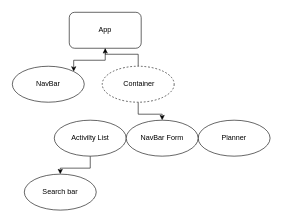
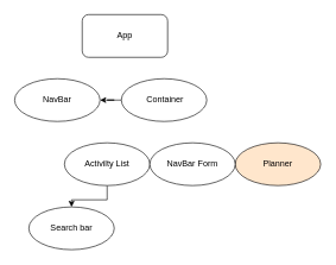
  <mxCell id="0" />
  <mxCell id="1" parent="0" />
- <mxCell id="2" style="edgeStyle=orthogonalEdgeStyle;rounded=0;orthogonalLoop=1;jettySize=auto;html=1;exitX=0.5;exitY=1;exitDx=0;exitDy=0;entryX=1;entryY=0;entryDx=0;entryDy=0;" edge="1" parent="1" source="3" target="4"><mxGeometry relative="1" as="geometry" /></mxCell>
  <mxCell id="3" value="App" style="rounded=1;whiteSpace=wrap;html=1;" vertex="1" parent="1"><mxGeometry x="115" y="20" width="120" height="60" as="geometry" /></mxCell>
  <mxCell id="4" value="NavBar" style="ellipse;whiteSpace=wrap;html=1;" vertex="1" parent="1"><mxGeometry x="20" y="110" width="120" height="60" as="geometry" /></mxCell>
- <mxCell id="5" value="" style="edgeStyle=orthogonalEdgeStyle;rounded=0;orthogonalLoop=1;jettySize=auto;html=1;" edge="1" parent="1" source="7" target="3"><mxGeometry relative="1" as="geometry" /></mxCell>
- <mxCell id="6" value="" style="edgeStyle=orthogonalEdgeStyle;rounded=0;orthogonalLoop=1;jettySize=auto;html=1;" edge="1" parent="1" source="7" target="12"><mxGeometry relative="1" as="geometry" /></mxCell>
- <mxCell id="7" value="&amp;nbsp;Container" style="ellipse;whiteSpace=wrap;html=1;dashed=1;" vertex="1" parent="1"><mxGeometry x="170" y="110" width="120" height="60" as="geometry" /></mxCell>
+ <mxCell id="5" value="" style="edgeStyle=orthogonalEdgeStyle;rounded=0;orthogonalLoop=1;jettySize=auto;html=1;" edge="1" parent="1" source="7" target="4"><mxGeometry relative="1" as="geometry" /></mxCell>
+ <mxCell id="7" value="&amp;nbsp;Container" style="ellipse;whiteSpace=wrap;html=1;" vertex="1" parent="1"><mxGeometry x="170" y="110" width="120" height="60" as="geometry" /></mxCell>
  <mxCell id="8" value="" style="edgeStyle=orthogonalEdgeStyle;rounded=0;orthogonalLoop=1;jettySize=auto;html=1;" edge="1" parent="1" source="9" target="11"><mxGeometry relative="1" as="geometry" /></mxCell>
  <mxCell id="9" value="Activilty List" style="ellipse;whiteSpace=wrap;html=1;" vertex="1" parent="1"><mxGeometry x="90" y="200" width="120" height="60" as="geometry" /></mxCell>
- <mxCell id="10" value="Planner" style="ellipse;whiteSpace=wrap;html=1;" vertex="1" parent="1"><mxGeometry x="330" y="200" width="120" height="60" as="geometry" /></mxCell>
+ <mxCell id="10" value="Planner" style="ellipse;whiteSpace=wrap;html=1;fillColor=#ffe6cc;" vertex="1" parent="1"><mxGeometry x="330" y="200" width="120" height="60" as="geometry" /></mxCell>
  <mxCell id="11" value="Search bar" style="ellipse;whiteSpace=wrap;html=1;" vertex="1" parent="1"><mxGeometry x="40" y="290" width="120" height="60" as="geometry" /></mxCell>
  <mxCell id="12" value="NavBar Form&lt;br&gt;" style="ellipse;whiteSpace=wrap;html=1;" vertex="1" parent="1"><mxGeometry x="210" y="200" width="120" height="60" as="geometry" /></mxCell>
